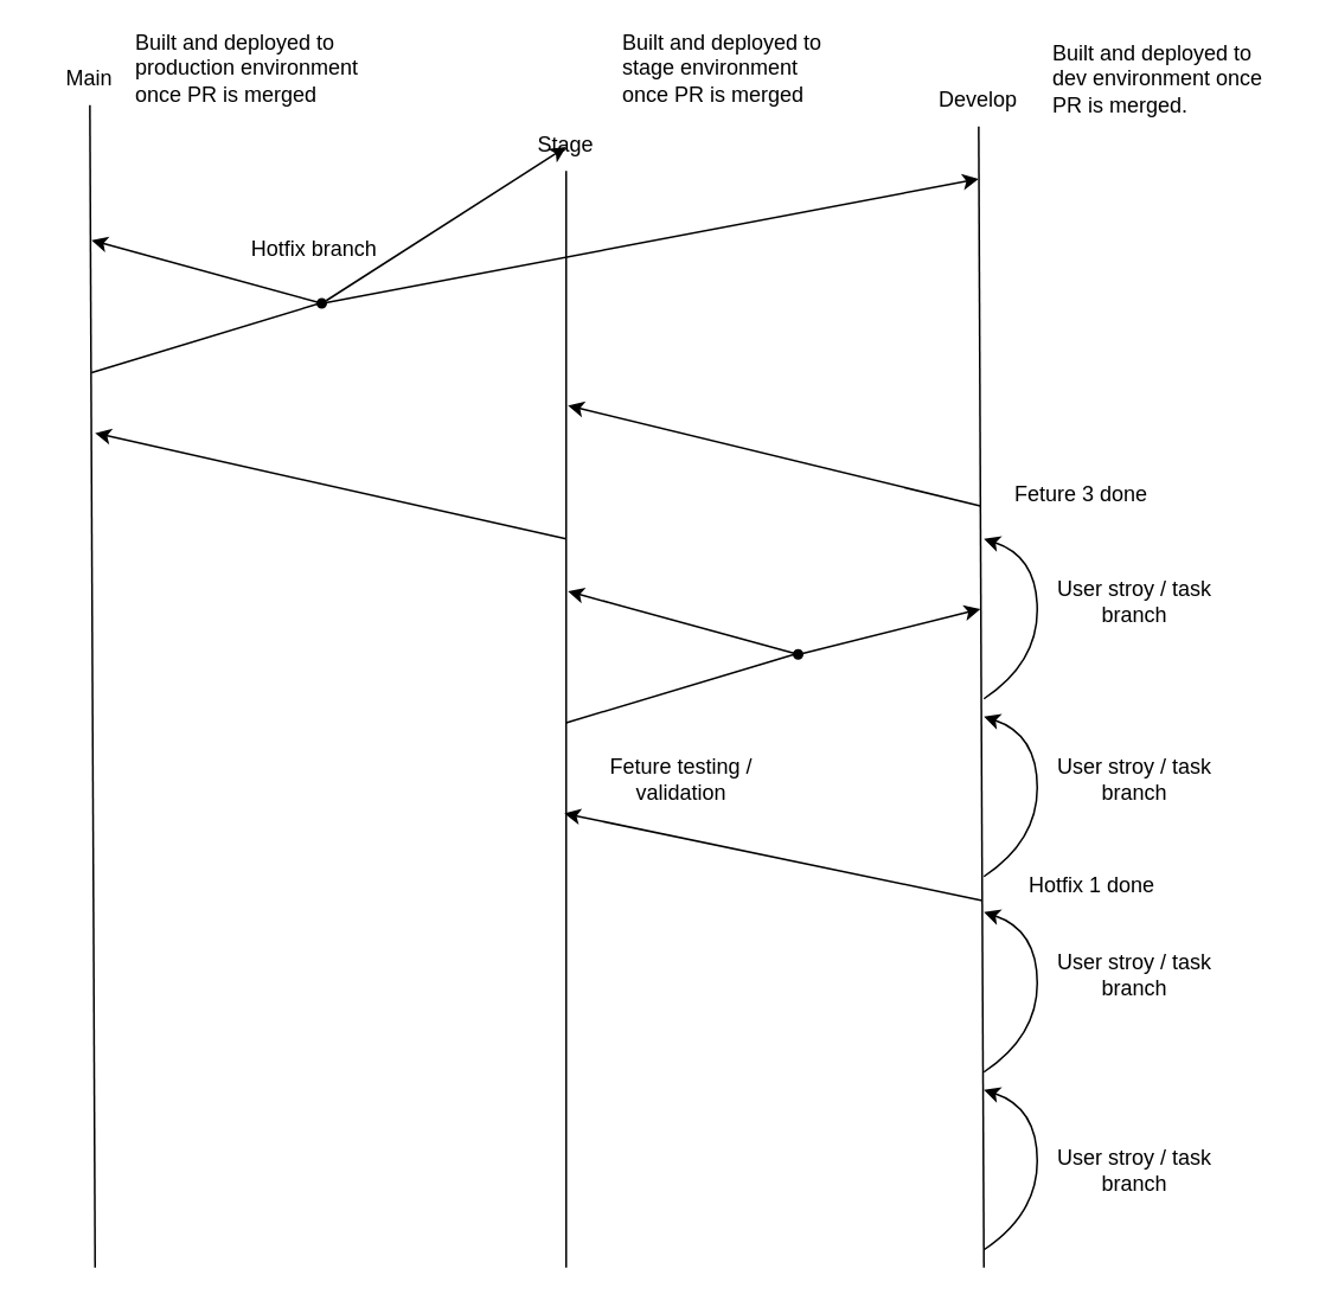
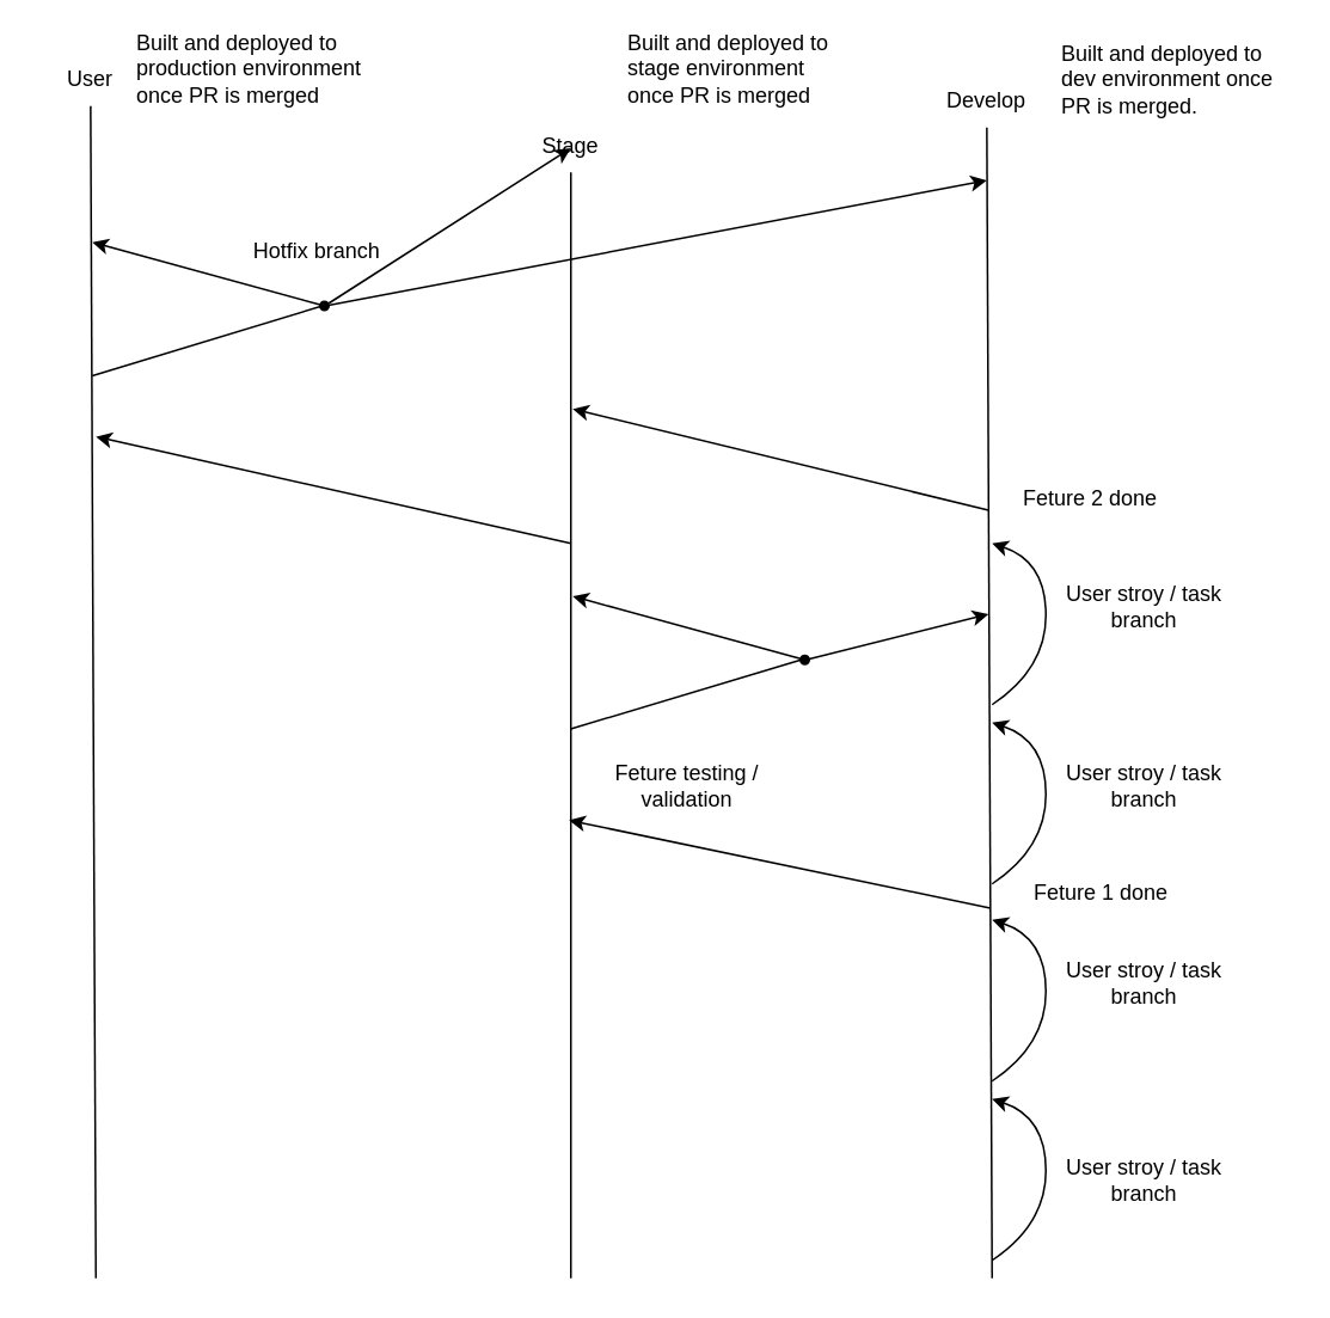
  <mxCell id="0" />
  <mxCell id="1" parent="0" />
  <mxCell id="2" value="" style="endArrow=none;html=1;" parent="1" target="3" edge="1"><mxGeometry width="50" height="50" relative="1" as="geometry"><mxPoint x="53" y="712.5" as="sourcePoint" /><mxPoint x="53" y="192.5" as="targetPoint" /></mxGeometry></mxCell>
- <mxCell id="3" value="Main" style="text;html=1;strokeColor=none;fillColor=none;align=center;verticalAlign=middle;whiteSpace=wrap;rounded=0;" parent="1" vertex="1"><mxGeometry x="20" y="28.5" width="60" height="30" as="geometry" /></mxCell>
+ <mxCell id="3" value="User" style="text;html=1;strokeColor=none;fillColor=none;align=center;verticalAlign=middle;whiteSpace=wrap;rounded=0;" parent="1" vertex="1"><mxGeometry x="20" y="28.5" width="60" height="30" as="geometry" /></mxCell>
  <mxCell id="4" value="" style="endArrow=none;html=1;" parent="1" target="5" edge="1"><mxGeometry width="50" height="50" relative="1" as="geometry"><mxPoint x="318" y="712.5" as="sourcePoint" /><mxPoint x="318" y="192.5" as="targetPoint" /></mxGeometry></mxCell>
  <mxCell id="5" value="Stage" style="text;html=1;strokeColor=none;fillColor=none;align=center;verticalAlign=middle;whiteSpace=wrap;rounded=0;" parent="1" vertex="1"><mxGeometry x="288" y="65.5" width="60" height="30" as="geometry" /></mxCell>
  <mxCell id="6" value="" style="endArrow=none;html=1;" parent="1" target="7" edge="1"><mxGeometry width="50" height="50" relative="1" as="geometry"><mxPoint x="553" y="712.5" as="sourcePoint" /><mxPoint x="553" y="192.5" as="targetPoint" /></mxGeometry></mxCell>
  <mxCell id="7" value="Develop" style="text;html=1;strokeColor=none;fillColor=none;align=center;verticalAlign=middle;whiteSpace=wrap;rounded=0;" parent="1" vertex="1"><mxGeometry x="520" y="40.5" width="60" height="30" as="geometry" /></mxCell>
  <mxCell id="8" value="" style="curved=1;endArrow=classic;html=1;" parent="1" edge="1"><mxGeometry width="50" height="50" relative="1" as="geometry"><mxPoint x="553" y="702.5" as="sourcePoint" /><mxPoint x="553" y="612.5" as="targetPoint" /><Array as="points"><mxPoint x="583" y="682.5" /><mxPoint x="583" y="622.5" /></Array></mxGeometry></mxCell>
  <mxCell id="9" value="" style="curved=1;endArrow=classic;html=1;" parent="1" edge="1"><mxGeometry width="50" height="50" relative="1" as="geometry"><mxPoint x="553" y="602.5" as="sourcePoint" /><mxPoint x="553" y="512.5" as="targetPoint" /><Array as="points"><mxPoint x="583" y="582.5" /><mxPoint x="583" y="522.5" /></Array></mxGeometry></mxCell>
  <mxCell id="10" value="Built and deployed to dev environment once PR is merged." style="text;html=1;strokeColor=none;fillColor=none;align=left;verticalAlign=middle;whiteSpace=wrap;rounded=0;" parent="1" vertex="1"><mxGeometry x="590" y="26" width="130" height="35" as="geometry" /></mxCell>
  <mxCell id="11" value="Built and deployed to stage environment once PR is merged&amp;nbsp;" style="text;html=1;strokeColor=none;fillColor=none;align=left;verticalAlign=middle;whiteSpace=wrap;rounded=0;" parent="1" vertex="1"><mxGeometry x="348" y="20.5" width="130" height="35" as="geometry" /></mxCell>
  <mxCell id="12" value="Built and deployed to production environment once PR is merged&amp;nbsp;" style="text;html=1;strokeColor=none;fillColor=none;align=left;verticalAlign=middle;whiteSpace=wrap;rounded=0;" parent="1" vertex="1"><mxGeometry x="74" y="20.5" width="130" height="35" as="geometry" /></mxCell>
  <mxCell id="13" value="" style="endArrow=classic;html=1;" parent="1" edge="1"><mxGeometry width="50" height="50" relative="1" as="geometry"><mxPoint x="552" y="506" as="sourcePoint" /><mxPoint x="317" y="457" as="targetPoint" /></mxGeometry></mxCell>
  <mxCell id="14" value="" style="curved=1;endArrow=classic;html=1;" parent="1" edge="1"><mxGeometry width="50" height="50" relative="1" as="geometry"><mxPoint x="553" y="492.5" as="sourcePoint" /><mxPoint x="553" y="402.5" as="targetPoint" /><Array as="points"><mxPoint x="583" y="472.5" /><mxPoint x="583" y="412.5" /></Array></mxGeometry></mxCell>
  <mxCell id="15" value="" style="curved=1;endArrow=classic;html=1;" parent="1" edge="1"><mxGeometry width="50" height="50" relative="1" as="geometry"><mxPoint x="553" y="392.5" as="sourcePoint" /><mxPoint x="553" y="302.5" as="targetPoint" /><Array as="points"><mxPoint x="583" y="372.5" /><mxPoint x="583" y="312.5" /></Array></mxGeometry></mxCell>
  <mxCell id="16" value="" style="endArrow=classic;html=1;" parent="1" edge="1"><mxGeometry width="50" height="50" relative="1" as="geometry"><mxPoint x="551" y="284" as="sourcePoint" /><mxPoint x="319" y="227.5" as="targetPoint" /></mxGeometry></mxCell>
  <mxCell id="17" value="" style="endArrow=classic;html=1;" parent="1" edge="1"><mxGeometry width="50" height="50" relative="1" as="geometry"><mxPoint x="318" y="302.5" as="sourcePoint" /><mxPoint x="53" y="243" as="targetPoint" /></mxGeometry></mxCell>
- <mxCell id="18" value="Hotfix 1 done" style="text;html=1;strokeColor=none;fillColor=none;align=center;verticalAlign=middle;whiteSpace=wrap;rounded=0;" parent="1" vertex="1"><mxGeometry x="559" y="483" width="110" height="30" as="geometry" /></mxCell>
- <mxCell id="19" value="Feture 3 done" style="text;html=1;strokeColor=none;fillColor=none;align=center;verticalAlign=middle;whiteSpace=wrap;rounded=0;" parent="1" vertex="1"><mxGeometry x="553" y="263" width="110" height="30" as="geometry" /></mxCell>
+ <mxCell id="18" value="Feture 1 done" style="text;html=1;strokeColor=none;fillColor=none;align=center;verticalAlign=middle;whiteSpace=wrap;rounded=0;" parent="1" vertex="1"><mxGeometry x="559" y="483" width="110" height="30" as="geometry" /></mxCell>
+ <mxCell id="19" value="Feture 2 done" style="text;html=1;strokeColor=none;fillColor=none;align=center;verticalAlign=middle;whiteSpace=wrap;rounded=0;" parent="1" vertex="1"><mxGeometry x="553" y="263" width="110" height="30" as="geometry" /></mxCell>
  <mxCell id="20" value="User stroy / task branch" style="text;html=1;strokeColor=none;fillColor=none;align=center;verticalAlign=middle;whiteSpace=wrap;rounded=0;" parent="1" vertex="1"><mxGeometry x="593" y="642.5" width="90" height="30" as="geometry" /></mxCell>
  <mxCell id="21" value="User stroy / task branch" style="text;html=1;strokeColor=none;fillColor=none;align=center;verticalAlign=middle;whiteSpace=wrap;rounded=0;" parent="1" vertex="1"><mxGeometry x="593" y="532.5" width="90" height="30" as="geometry" /></mxCell>
  <mxCell id="22" value="User stroy / task branch" style="text;html=1;strokeColor=none;fillColor=none;align=center;verticalAlign=middle;whiteSpace=wrap;rounded=0;" parent="1" vertex="1"><mxGeometry x="593" y="422.5" width="90" height="30" as="geometry" /></mxCell>
  <mxCell id="23" value="User stroy / task branch" style="text;html=1;strokeColor=none;fillColor=none;align=center;verticalAlign=middle;whiteSpace=wrap;rounded=0;" parent="1" vertex="1"><mxGeometry x="593" y="322.5" width="90" height="30" as="geometry" /></mxCell>
  <mxCell id="24" value="Feture testing /&lt;br&gt;validation" style="text;html=1;strokeColor=none;fillColor=none;align=center;verticalAlign=middle;whiteSpace=wrap;rounded=0;" parent="1" vertex="1"><mxGeometry x="318" y="422.5" width="130" height="30" as="geometry" /></mxCell>
  <mxCell id="25" value="" style="endArrow=classic;html=1;" parent="1" edge="1"><mxGeometry width="50" height="50" relative="1" as="geometry"><mxPoint x="451" y="367" as="sourcePoint" /><mxPoint x="551" y="342" as="targetPoint" /></mxGeometry></mxCell>
  <mxCell id="26" value="Hotfix branch" style="text;html=1;strokeColor=none;fillColor=none;align=center;verticalAlign=middle;whiteSpace=wrap;rounded=0;" parent="1" vertex="1"><mxGeometry x="129" y="125" width="95" height="30" as="geometry" /></mxCell>
  <mxCell id="27" value="" style="endArrow=none;html=1;" parent="1" edge="1"><mxGeometry width="50" height="50" relative="1" as="geometry"><mxPoint x="318" y="406" as="sourcePoint" /><mxPoint x="448" y="367" as="targetPoint" /></mxGeometry></mxCell>
  <mxCell id="28" value="" style="endArrow=classic;html=1;startArrow=none;" parent="1" source="29" edge="1"><mxGeometry width="50" height="50" relative="1" as="geometry"><mxPoint x="448" y="367" as="sourcePoint" /><mxPoint x="319" y="332" as="targetPoint" /></mxGeometry></mxCell>
  <mxCell id="29" value="" style="ellipse;whiteSpace=wrap;html=1;aspect=fixed;fillColor=#000000;" parent="1" vertex="1"><mxGeometry x="446" y="365" width="5" height="5" as="geometry" /></mxCell>
  <mxCell id="30" value="" style="endArrow=none;html=1;" parent="1" target="29" edge="1"><mxGeometry width="50" height="50" relative="1" as="geometry"><mxPoint x="448" y="367" as="sourcePoint" /><mxPoint x="319" y="332" as="targetPoint" /></mxGeometry></mxCell>
  <mxCell id="31" value="" style="endArrow=classic;html=1;" parent="1" edge="1"><mxGeometry width="50" height="50" relative="1" as="geometry"><mxPoint x="183" y="168.5" as="sourcePoint" /><mxPoint x="318" y="82" as="targetPoint" /></mxGeometry></mxCell>
  <mxCell id="32" value="" style="endArrow=none;html=1;" parent="1" edge="1"><mxGeometry width="50" height="50" relative="1" as="geometry"><mxPoint x="51" y="209" as="sourcePoint" /><mxPoint x="181" y="169.5" as="targetPoint" /></mxGeometry></mxCell>
  <mxCell id="33" value="" style="endArrow=classic;html=1;startArrow=none;" parent="1" source="34" edge="1"><mxGeometry width="50" height="50" relative="1" as="geometry"><mxPoint x="180" y="169.5" as="sourcePoint" /><mxPoint x="51" y="134.5" as="targetPoint" /></mxGeometry></mxCell>
  <mxCell id="34" value="" style="ellipse;whiteSpace=wrap;html=1;aspect=fixed;fillColor=#000000;" parent="1" vertex="1"><mxGeometry x="178" y="167.5" width="5" height="5" as="geometry" /></mxCell>
  <mxCell id="35" value="" style="endArrow=none;html=1;" parent="1" target="34" edge="1"><mxGeometry width="50" height="50" relative="1" as="geometry"><mxPoint x="180" y="169.5" as="sourcePoint" /><mxPoint x="51" y="134.5" as="targetPoint" /></mxGeometry></mxCell>
  <mxCell id="36" value="" style="endArrow=classic;html=1;" parent="1" edge="1"><mxGeometry width="50" height="50" relative="1" as="geometry"><mxPoint x="181" y="170" as="sourcePoint" /><mxPoint x="550" y="100" as="targetPoint" /></mxGeometry></mxCell>
